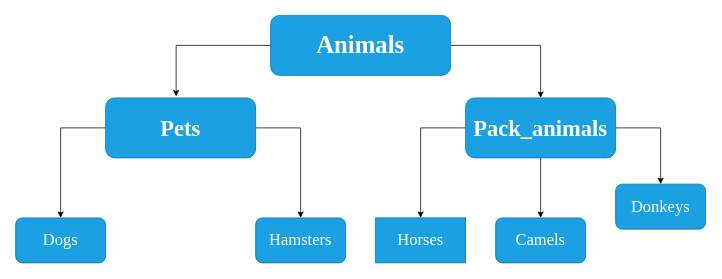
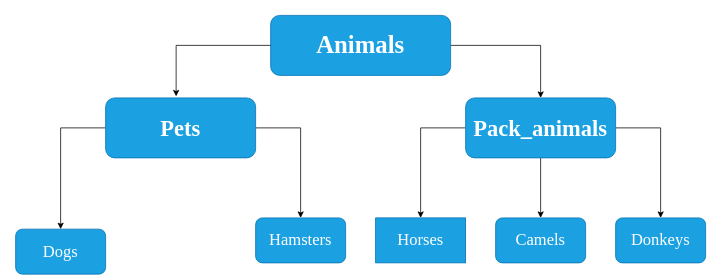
  <mxCell id="0" />
  <mxCell id="1" parent="0" />
  <mxCell id="2" style="edgeStyle=orthogonalEdgeStyle;rounded=0;orthogonalLoop=1;jettySize=auto;html=1;exitX=1;exitY=0.5;exitDx=0;exitDy=0;entryX=0.5;entryY=0;entryDx=0;entryDy=0;" edge="1" parent="1" source="3" target="10"><mxGeometry relative="1" as="geometry" /></mxCell>
  <mxCell id="3" value="Animals" style="rounded=1;whiteSpace=wrap;html=1;fillColor=#1ba1e2;strokeColor=#006EAF;fontColor=#ffffff;fontFamily=Times New Roman;fontStyle=1;fontSize=33;" vertex="1" parent="1"><mxGeometry x="360" width="240" height="80" as="geometry" y="20" /></mxCell>
  <mxCell id="4" style="edgeStyle=orthogonalEdgeStyle;rounded=0;orthogonalLoop=1;jettySize=auto;html=1;exitX=0;exitY=0.5;exitDx=0;exitDy=0;entryX=0.5;entryY=0;entryDx=0;entryDy=0;" edge="1" parent="1" source="6" target="11"><mxGeometry relative="1" as="geometry" /></mxCell>
  <mxCell id="5" style="edgeStyle=orthogonalEdgeStyle;rounded=0;orthogonalLoop=1;jettySize=auto;html=1;exitX=1;exitY=0.5;exitDx=0;exitDy=0;entryX=0.5;entryY=0;entryDx=0;entryDy=0;" edge="1" parent="1" source="6" target="13"><mxGeometry relative="1" as="geometry" /></mxCell>
  <mxCell id="6" value="Pets" style="rounded=1;whiteSpace=wrap;html=1;fontFamily=Times New Roman;fontSize=30;fillColor=#1ba1e2;fontColor=#ffffff;strokeColor=#006EAF;fontStyle=1" vertex="1" parent="1"><mxGeometry x="140" y="130" width="200" height="80" as="geometry" /></mxCell>
  <mxCell id="7" style="edgeStyle=orthogonalEdgeStyle;rounded=0;orthogonalLoop=1;jettySize=auto;html=1;exitX=0;exitY=0.5;exitDx=0;exitDy=0;entryX=0.5;entryY=0;entryDx=0;entryDy=0;" edge="1" parent="1" source="10" target="14"><mxGeometry relative="1" as="geometry" /></mxCell>
  <mxCell id="8" style="edgeStyle=orthogonalEdgeStyle;rounded=0;orthogonalLoop=1;jettySize=auto;html=1;exitX=0.5;exitY=1;exitDx=0;exitDy=0;entryX=0.5;entryY=0;entryDx=0;entryDy=0;" edge="1" parent="1" source="10" target="15"><mxGeometry relative="1" as="geometry" /></mxCell>
  <mxCell id="9" style="edgeStyle=orthogonalEdgeStyle;rounded=0;orthogonalLoop=1;jettySize=auto;html=1;exitX=1;exitY=0.5;exitDx=0;exitDy=0;entryX=0.5;entryY=0;entryDx=0;entryDy=0;" edge="1" parent="1" source="10" target="12"><mxGeometry relative="1" as="geometry" /></mxCell>
  <mxCell id="10" value="Pack_animals" style="rounded=1;whiteSpace=wrap;html=1;fillColor=#1ba1e2;fontColor=#ffffff;strokeColor=#006EAF;fontFamily=Times New Roman;fontSize=30;fontStyle=1" vertex="1" parent="1"><mxGeometry x="620" y="130" width="200" height="80" as="geometry" /></mxCell>
- <mxCell id="11" value="Dogs" style="rounded=1;whiteSpace=wrap;html=1;fillColor=#1ba1e2;fontColor=#ffffff;strokeColor=#006EAF;fontFamily=Times New Roman;fontSize=22;" vertex="1" parent="1"><mxGeometry x="20" y="290" width="120" height="60" as="geometry" /></mxCell>
- <mxCell id="12" value="Donkeys" style="rounded=1;whiteSpace=wrap;html=1;fillColor=#1ba1e2;fontColor=#ffffff;strokeColor=#006EAF;fontFamily=Times New Roman;fontSize=22;" vertex="1" parent="1"><mxGeometry x="820" y="245" width="120" height="60" as="geometry" /></mxCell>
+ <mxCell id="11" value="Dogs" style="rounded=1;whiteSpace=wrap;html=1;fillColor=#1ba1e2;fontColor=#ffffff;strokeColor=#006EAF;fontFamily=Times New Roman;fontSize=22;" vertex="1" parent="1"><mxGeometry x="20" y="305" width="120" height="60" as="geometry" /></mxCell>
+ <mxCell id="12" value="Donkeys" style="rounded=1;whiteSpace=wrap;html=1;fillColor=#1ba1e2;fontColor=#ffffff;strokeColor=#006EAF;fontFamily=Times New Roman;fontSize=22;" vertex="1" parent="1"><mxGeometry x="820" y="290" width="120" height="60" as="geometry" /></mxCell>
  <mxCell id="13" value="Hamsters" style="rounded=1;whiteSpace=wrap;html=1;fillColor=#1ba1e2;fontColor=#ffffff;strokeColor=#006EAF;fontFamily=Times New Roman;fontSize=22;" vertex="1" parent="1"><mxGeometry x="340" y="290" width="120" height="60" as="geometry" /></mxCell>
  <mxCell id="14" value="Horses" style="whiteSpace=wrap;html=1;fillColor=#1ba1e2;fontColor=#ffffff;strokeColor=#006EAF;fontFamily=Times New Roman;fontSize=22;rounded=0;" vertex="1" parent="1"><mxGeometry x="500" y="290" width="120" height="60" as="geometry" /></mxCell>
  <mxCell id="15" value="Camels" style="rounded=1;whiteSpace=wrap;html=1;fillColor=#1ba1e2;fontColor=#ffffff;strokeColor=#006EAF;fontFamily=Times New Roman;fontSize=22;" vertex="1" parent="1"><mxGeometry x="660" y="290" width="120" height="60" as="geometry" /></mxCell>
  <mxCell id="16" style="edgeStyle=orthogonalEdgeStyle;rounded=0;orthogonalLoop=1;jettySize=auto;html=1;exitX=0;exitY=0.5;exitDx=0;exitDy=0;entryX=0.47;entryY=-0.025;entryDx=0;entryDy=0;entryPerimeter=0;" edge="1" parent="1" source="3" target="6"><mxGeometry relative="1" as="geometry" /></mxCell>
